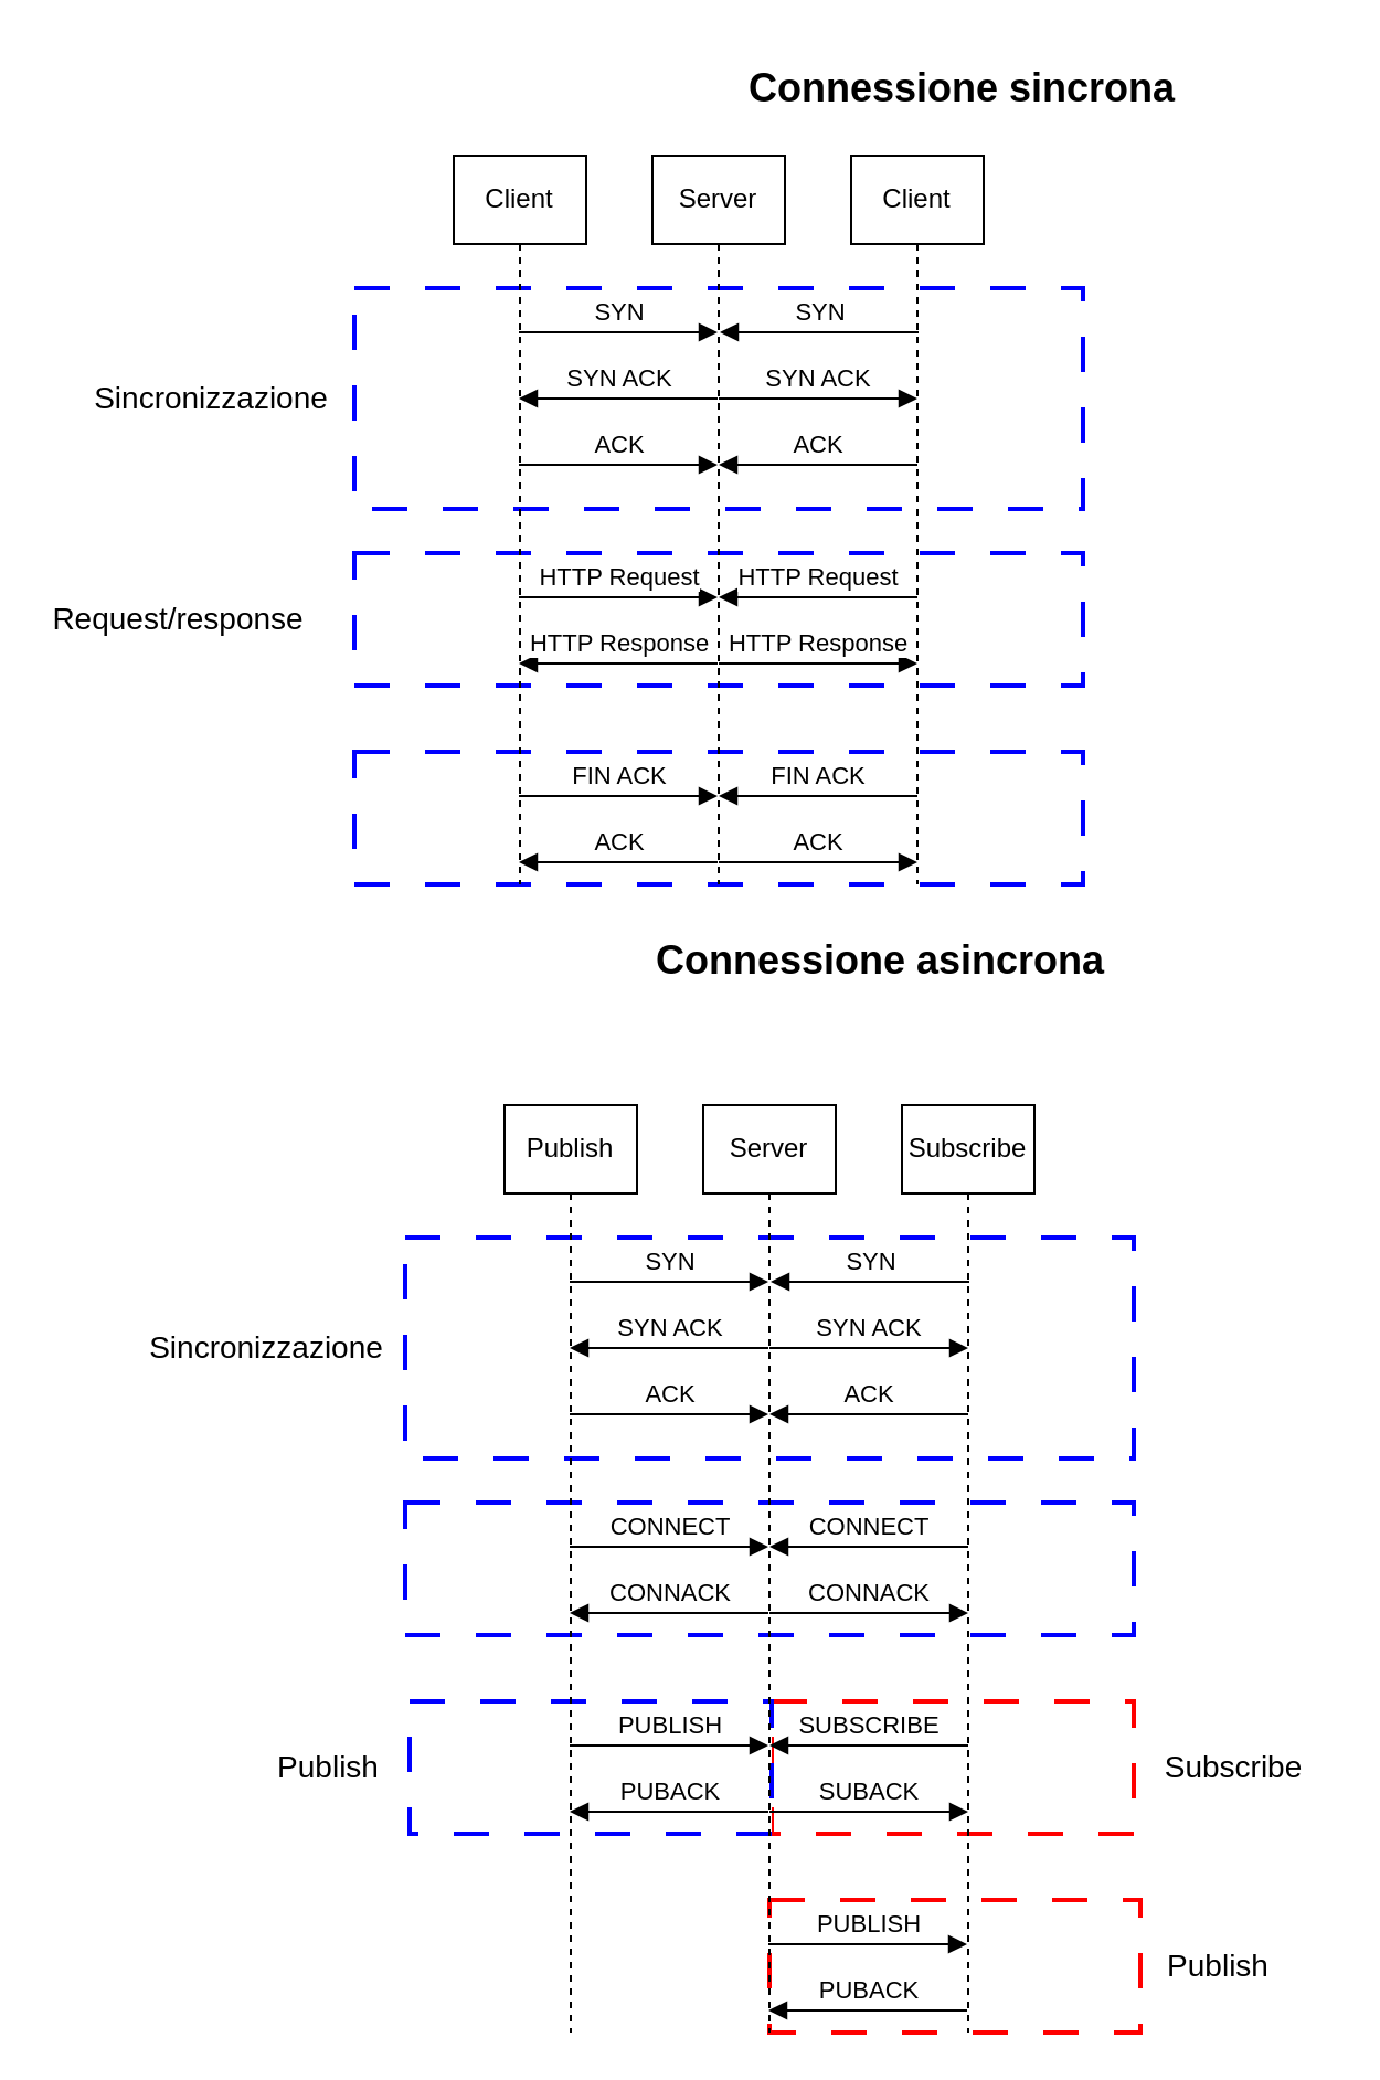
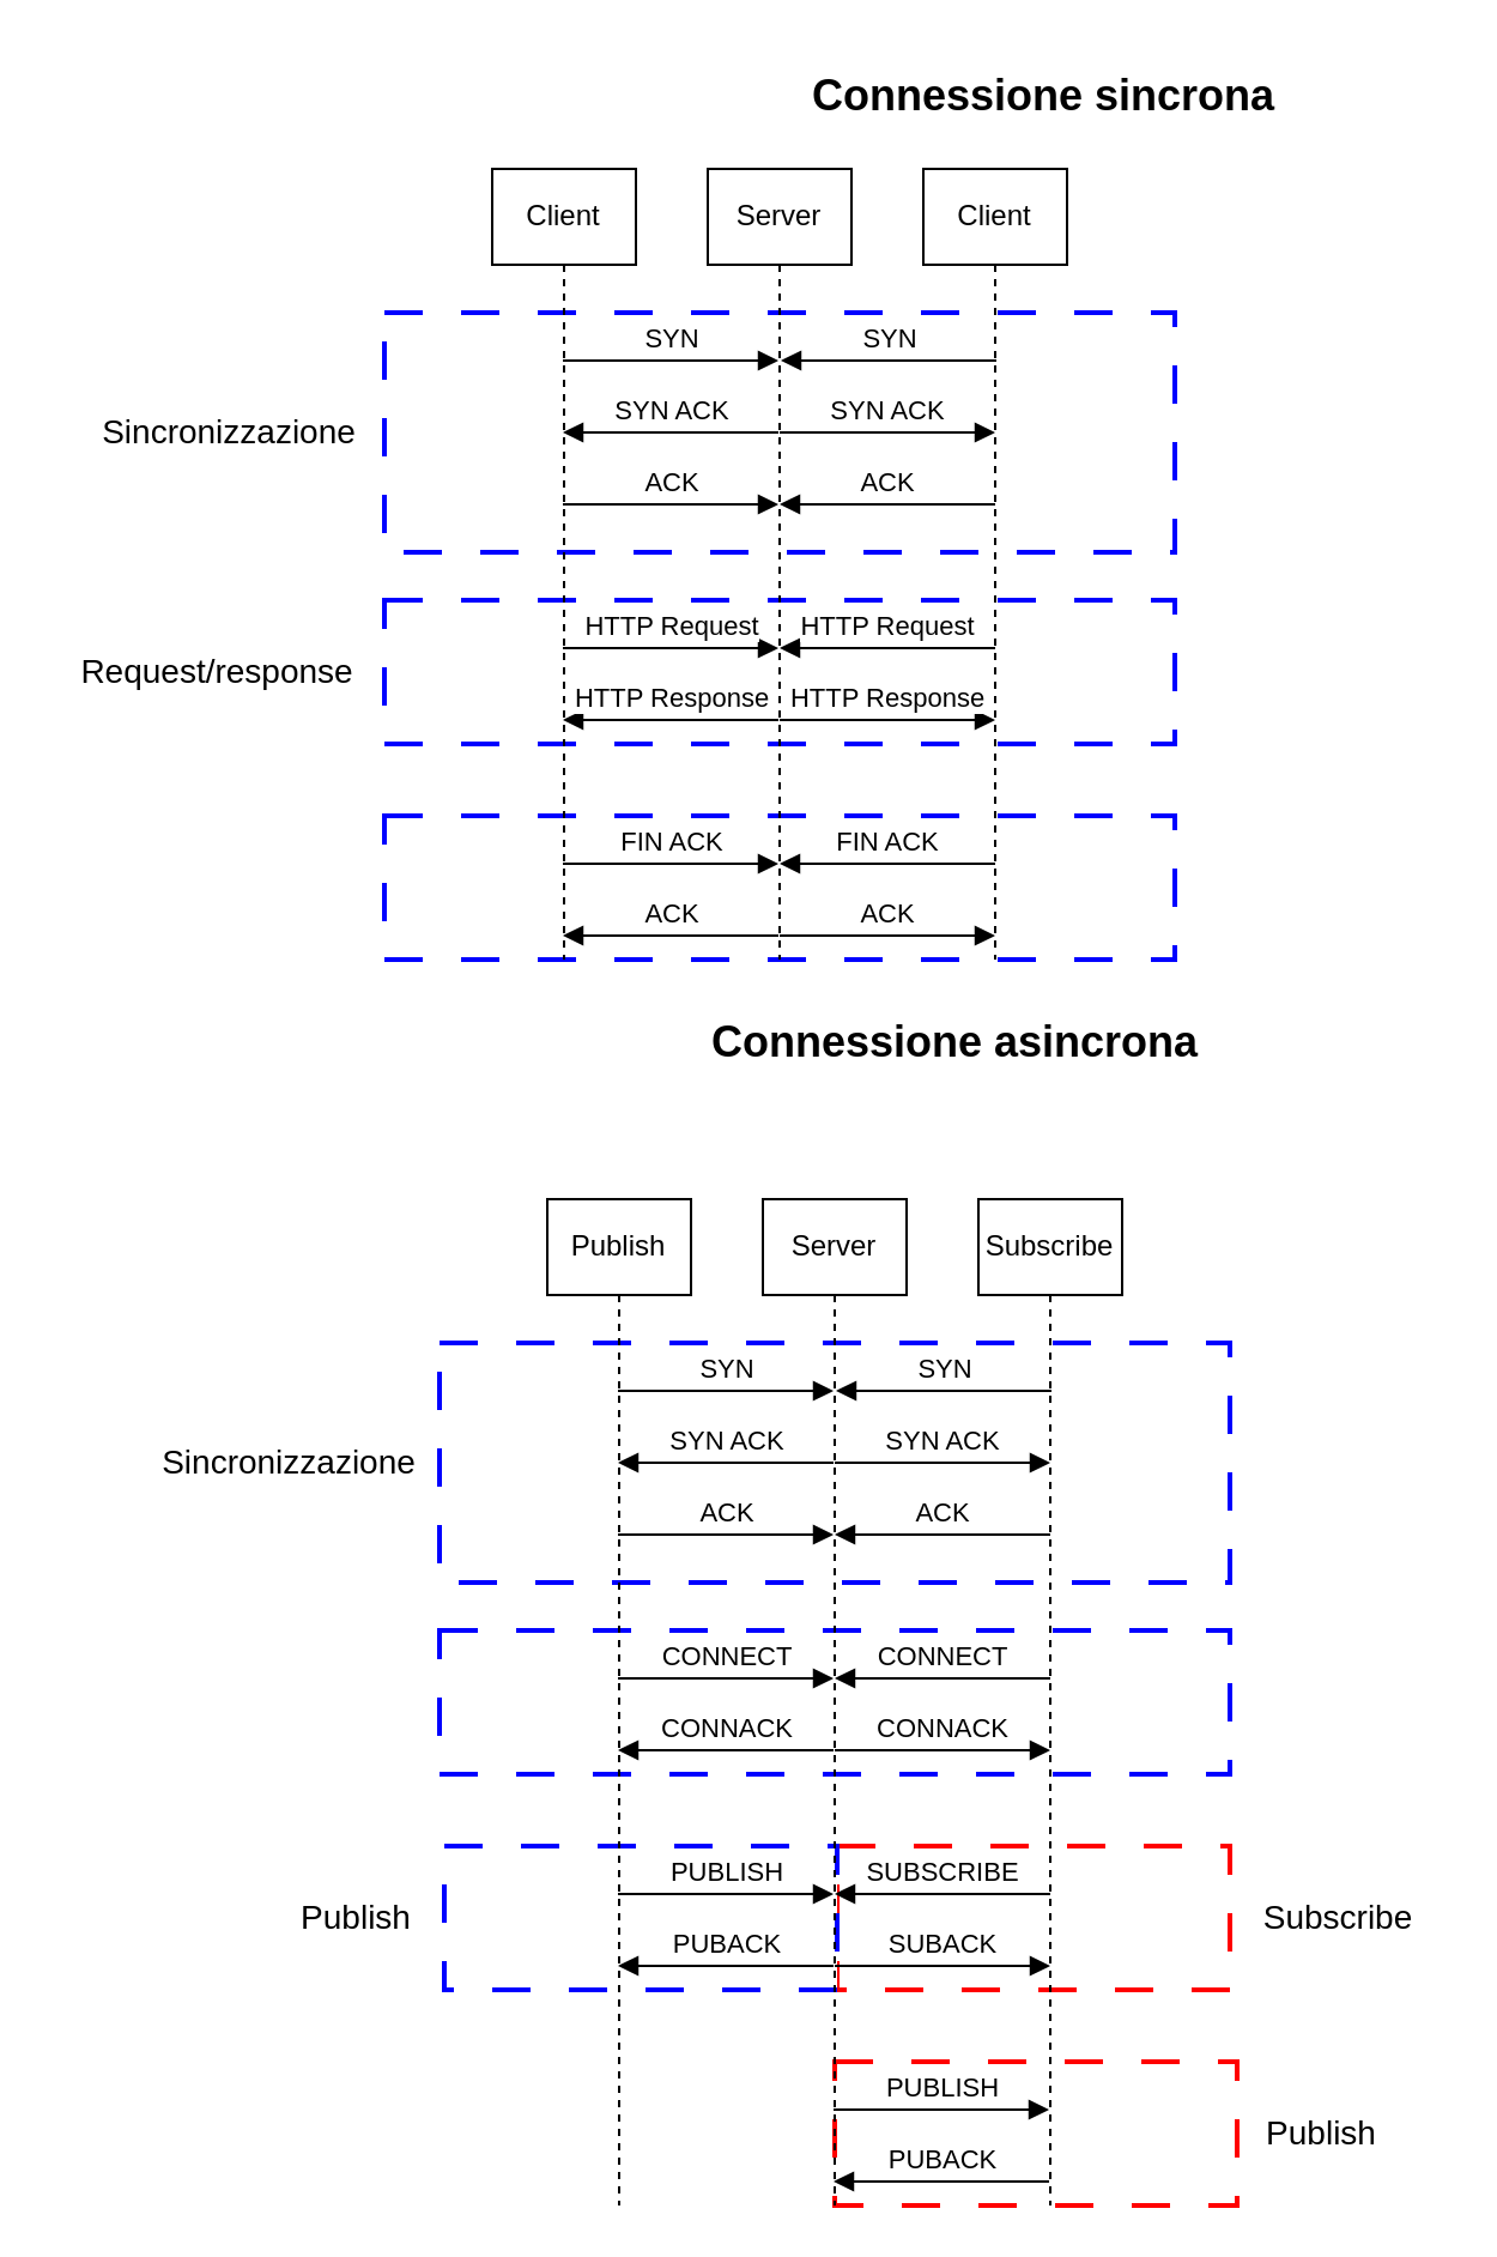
  <mxCell id="0" />
  <mxCell id="1" parent="0" />
  <mxCell id="2" value="" style="rounded=0;whiteSpace=wrap;html=1;dashed=1;fillStyle=auto;strokeWidth=2;dashPattern=8 8;strokeColor=#FF0000;" vertex="1" parent="1"><mxGeometry x="349" y="770" width="164" height="60" as="geometry" /></mxCell>
  <mxCell id="3" value="" style="rounded=0;whiteSpace=wrap;html=1;dashed=1;fillStyle=auto;strokeWidth=2;dashPattern=8 8;strokeColor=#FF0000;" vertex="1" parent="1"><mxGeometry x="348" y="860" width="168" height="60" as="geometry" /></mxCell>
  <mxCell id="4" value="" style="rounded=0;whiteSpace=wrap;html=1;dashed=1;fillStyle=auto;strokeWidth=2;dashPattern=8 8;strokeColor=#0000ff;" vertex="1" parent="1"><mxGeometry x="185" y="770" width="164" height="60" as="geometry" /></mxCell>
  <mxCell id="5" value="" style="rounded=0;whiteSpace=wrap;html=1;dashed=1;fillStyle=auto;strokeWidth=2;dashPattern=8 8;strokeColor=#0000FF;" vertex="1" parent="1"><mxGeometry x="160" y="340" width="330" height="60" as="geometry" /></mxCell>
  <mxCell id="6" value="" style="rounded=0;whiteSpace=wrap;html=1;dashed=1;fillStyle=auto;strokeWidth=2;dashPattern=8 8;strokeColor=#0000ff;" vertex="1" parent="1"><mxGeometry x="160" y="130" width="330" height="100" as="geometry" /></mxCell>
  <mxCell id="7" value="" style="rounded=0;whiteSpace=wrap;html=1;dashed=1;fillStyle=auto;strokeWidth=2;dashPattern=8 8;strokeColor=#0000ff;" vertex="1" parent="1"><mxGeometry x="160" y="250" width="330" height="60" as="geometry" /></mxCell>
  <mxCell id="8" value="Client" style="shape=umlLifeline;perimeter=lifelinePerimeter;whiteSpace=wrap;html=1;container=1;dropTarget=0;collapsible=0;recursiveResize=0;outlineConnect=0;portConstraint=eastwest;newEdgeStyle={&quot;curved&quot;:0,&quot;rounded&quot;:0};size=40;" vertex="1" parent="1"><mxGeometry x="205" y="70" width="60" height="330" as="geometry" /></mxCell>
  <mxCell id="9" value="SYN" style="html=1;verticalAlign=bottom;endArrow=block;curved=0;rounded=0;" edge="1" parent="1" source="8" target="10"><mxGeometry width="80" relative="1" as="geometry"><mxPoint x="245.5" y="160" as="sourcePoint" /><mxPoint x="385" y="160" as="targetPoint" /><Array as="points"><mxPoint x="295" y="150" /></Array></mxGeometry></mxCell>
  <mxCell id="10" value="Server" style="shape=umlLifeline;perimeter=lifelinePerimeter;whiteSpace=wrap;html=1;container=1;dropTarget=0;collapsible=0;recursiveResize=0;outlineConnect=0;portConstraint=eastwest;newEdgeStyle={&quot;curved&quot;:0,&quot;rounded&quot;:0};size=40;" vertex="1" parent="1"><mxGeometry x="295" y="70" width="60" height="330" as="geometry" /></mxCell>
  <mxCell id="11" value="Client" style="shape=umlLifeline;perimeter=lifelinePerimeter;whiteSpace=wrap;html=1;container=1;dropTarget=0;collapsible=0;recursiveResize=0;outlineConnect=0;portConstraint=eastwest;newEdgeStyle={&quot;curved&quot;:0,&quot;rounded&quot;:0};size=40;" vertex="1" parent="1"><mxGeometry x="385" y="70" width="60" height="330" as="geometry" /></mxCell>
  <mxCell id="12" value="ACK" style="html=1;verticalAlign=bottom;endArrow=block;curved=0;rounded=0;" edge="1" parent="1"><mxGeometry width="80" relative="1" as="geometry"><mxPoint x="234.5" y="210" as="sourcePoint" /><mxPoint x="324.5" y="210" as="targetPoint" /><Array as="points"><mxPoint x="305" y="210" /></Array></mxGeometry></mxCell>
  <mxCell id="13" value="SYN ACK" style="html=1;verticalAlign=bottom;endArrow=block;curved=0;rounded=0;" edge="1" parent="1"><mxGeometry width="80" relative="1" as="geometry"><mxPoint x="324.5" y="180" as="sourcePoint" /><mxPoint x="234.5" y="180" as="targetPoint" /><Array as="points"><mxPoint x="315" y="180" /></Array></mxGeometry></mxCell>
  <mxCell id="14" value="SYN" style="html=1;verticalAlign=bottom;endArrow=block;curved=0;rounded=0;" edge="1" parent="1"><mxGeometry width="80" relative="1" as="geometry"><mxPoint x="415.5" y="150" as="sourcePoint" /><mxPoint x="325.5" y="150" as="targetPoint" /><Array as="points"><mxPoint x="385.5" y="150" /></Array></mxGeometry></mxCell>
  <mxCell id="15" value="ACK" style="html=1;verticalAlign=bottom;endArrow=block;curved=0;rounded=0;" edge="1" parent="1"><mxGeometry width="80" relative="1" as="geometry"><mxPoint x="415" y="210" as="sourcePoint" /><mxPoint x="325" y="210" as="targetPoint" /><Array as="points"><mxPoint x="395.5" y="210" /></Array></mxGeometry></mxCell>
  <mxCell id="16" value="SYN ACK" style="html=1;verticalAlign=bottom;endArrow=block;curved=0;rounded=0;" edge="1" parent="1"><mxGeometry width="80" relative="1" as="geometry"><mxPoint x="325" y="180" as="sourcePoint" /><mxPoint x="415" y="180" as="targetPoint" /><Array as="points"><mxPoint x="405.5" y="180" /></Array></mxGeometry></mxCell>
  <mxCell id="17" value="HTTP Request" style="html=1;verticalAlign=bottom;endArrow=block;curved=0;rounded=0;" edge="1" parent="1"><mxGeometry width="80" relative="1" as="geometry"><mxPoint x="234.5" y="270" as="sourcePoint" /><mxPoint x="324.5" y="270" as="targetPoint" /><mxPoint as="offset" /></mxGeometry></mxCell>
  <mxCell id="18" value="HTTP Response" style="html=1;verticalAlign=bottom;endArrow=block;curved=0;rounded=0;" edge="1" parent="1"><mxGeometry width="80" relative="1" as="geometry"><mxPoint x="324.5" y="300" as="sourcePoint" /><mxPoint x="234.5" y="300" as="targetPoint" /></mxGeometry></mxCell>
  <mxCell id="19" value="FIN ACK" style="html=1;verticalAlign=bottom;endArrow=block;curved=0;rounded=0;" edge="1" parent="1"><mxGeometry width="80" relative="1" as="geometry"><mxPoint x="234.5" y="360" as="sourcePoint" /><mxPoint x="324.5" y="360" as="targetPoint" /></mxGeometry></mxCell>
  <mxCell id="20" value="ACK" style="html=1;verticalAlign=bottom;endArrow=block;curved=0;rounded=0;" edge="1" parent="1"><mxGeometry width="80" relative="1" as="geometry"><mxPoint x="324.5" y="390" as="sourcePoint" /><mxPoint x="234.5" y="390" as="targetPoint" /></mxGeometry></mxCell>
  <mxCell id="21" value="HTTP Request" style="html=1;verticalAlign=bottom;endArrow=block;curved=0;rounded=0;" edge="1" parent="1"><mxGeometry width="80" relative="1" as="geometry"><mxPoint x="415" y="270" as="sourcePoint" /><mxPoint x="325" y="270" as="targetPoint" /><mxPoint as="offset" /></mxGeometry></mxCell>
  <mxCell id="22" value="HTTP Response" style="html=1;verticalAlign=bottom;endArrow=block;curved=0;rounded=0;" edge="1" parent="1"><mxGeometry width="80" relative="1" as="geometry"><mxPoint x="325" y="300" as="sourcePoint" /><mxPoint x="415" y="300" as="targetPoint" /></mxGeometry></mxCell>
  <mxCell id="23" value="FIN ACK" style="html=1;verticalAlign=bottom;endArrow=block;curved=0;rounded=0;" edge="1" parent="1"><mxGeometry width="80" relative="1" as="geometry"><mxPoint x="415" y="360" as="sourcePoint" /><mxPoint x="325" y="360" as="targetPoint" /></mxGeometry></mxCell>
  <mxCell id="24" value="ACK" style="html=1;verticalAlign=bottom;endArrow=block;curved=0;rounded=0;" edge="1" parent="1"><mxGeometry width="80" relative="1" as="geometry"><mxPoint x="325" y="390" as="sourcePoint" /><mxPoint x="415" y="390" as="targetPoint" /></mxGeometry></mxCell>
  <mxCell id="25" value="Sincronizzazione" style="text;html=1;align=center;verticalAlign=middle;resizable=0;points=[];autosize=1;strokeColor=none;fillColor=none;fontSize=14;" vertex="1" parent="1"><mxGeometry x="30" y="165" width="130" height="30" as="geometry" /></mxCell>
- <mxCell id="26" value="Request/response" style="text;html=1;align=center;verticalAlign=middle;resizable=0;points=[];autosize=1;strokeColor=none;fillColor=none;fontSize=14;" vertex="1" parent="1"><mxGeometry x="10" y="265" width="140" height="30" as="geometry" /></mxCell>
+ <mxCell id="26" value="Request/response" style="text;html=1;align=center;verticalAlign=middle;resizable=0;points=[];autosize=1;strokeColor=none;fillColor=none;fontSize=14;" vertex="1" parent="1"><mxGeometry x="20" y="265" width="140" height="30" as="geometry" /></mxCell>
  <mxCell id="27" value="" style="rounded=0;whiteSpace=wrap;html=1;dashed=1;fillStyle=auto;strokeWidth=2;dashPattern=8 8;strokeColor=#0000ff;" vertex="1" parent="1"><mxGeometry x="183" y="560" width="330" height="100" as="geometry" /></mxCell>
  <mxCell id="28" value="" style="rounded=0;whiteSpace=wrap;html=1;dashed=1;fillStyle=auto;strokeWidth=2;dashPattern=8 8;strokeColor=#0000ff;" vertex="1" parent="1"><mxGeometry x="183" y="680" width="330" height="60" as="geometry" /></mxCell>
  <mxCell id="29" value="Publish" style="shape=umlLifeline;perimeter=lifelinePerimeter;whiteSpace=wrap;html=1;container=1;dropTarget=0;collapsible=0;recursiveResize=0;outlineConnect=0;portConstraint=eastwest;newEdgeStyle={&quot;curved&quot;:0,&quot;rounded&quot;:0};size=40;" vertex="1" parent="1"><mxGeometry x="228" y="500" width="60" height="420" as="geometry" /></mxCell>
  <mxCell id="30" value="SYN" style="html=1;verticalAlign=bottom;endArrow=block;curved=0;rounded=0;" edge="1" parent="1" source="29" target="31"><mxGeometry width="80" relative="1" as="geometry"><mxPoint x="268.5" y="590" as="sourcePoint" /><mxPoint x="408" y="590" as="targetPoint" /><Array as="points"><mxPoint x="318" y="580" /></Array></mxGeometry></mxCell>
  <mxCell id="31" value="Server" style="shape=umlLifeline;perimeter=lifelinePerimeter;whiteSpace=wrap;html=1;container=1;dropTarget=0;collapsible=0;recursiveResize=0;outlineConnect=0;portConstraint=eastwest;newEdgeStyle={&quot;curved&quot;:0,&quot;rounded&quot;:0};size=40;" vertex="1" parent="1"><mxGeometry x="318" y="500" width="60" height="420" as="geometry" /></mxCell>
  <mxCell id="32" value="Subscribe" style="shape=umlLifeline;perimeter=lifelinePerimeter;whiteSpace=wrap;html=1;container=1;dropTarget=0;collapsible=0;recursiveResize=0;outlineConnect=0;portConstraint=eastwest;newEdgeStyle={&quot;curved&quot;:0,&quot;rounded&quot;:0};size=40;" vertex="1" parent="1"><mxGeometry x="408" y="500" width="60" height="420" as="geometry" /></mxCell>
  <mxCell id="33" value="ACK" style="html=1;verticalAlign=bottom;endArrow=block;curved=0;rounded=0;" edge="1" parent="1"><mxGeometry width="80" relative="1" as="geometry"><mxPoint x="257.5" y="640" as="sourcePoint" /><mxPoint x="347.5" y="640" as="targetPoint" /><Array as="points"><mxPoint x="328" y="640" /></Array></mxGeometry></mxCell>
  <mxCell id="34" value="SYN ACK" style="html=1;verticalAlign=bottom;endArrow=block;curved=0;rounded=0;" edge="1" parent="1"><mxGeometry width="80" relative="1" as="geometry"><mxPoint x="347.5" y="610" as="sourcePoint" /><mxPoint x="257.5" y="610" as="targetPoint" /><Array as="points"><mxPoint x="338" y="610" /></Array></mxGeometry></mxCell>
  <mxCell id="35" value="SYN" style="html=1;verticalAlign=bottom;endArrow=block;curved=0;rounded=0;" edge="1" parent="1"><mxGeometry width="80" relative="1" as="geometry"><mxPoint x="438.5" y="580" as="sourcePoint" /><mxPoint x="348.5" y="580" as="targetPoint" /><Array as="points"><mxPoint x="408.5" y="580" /></Array></mxGeometry></mxCell>
  <mxCell id="36" value="ACK" style="html=1;verticalAlign=bottom;endArrow=block;curved=0;rounded=0;" edge="1" parent="1"><mxGeometry width="80" relative="1" as="geometry"><mxPoint x="438" y="640" as="sourcePoint" /><mxPoint x="348" y="640" as="targetPoint" /><Array as="points"><mxPoint x="418.5" y="640" /></Array></mxGeometry></mxCell>
  <mxCell id="37" value="SYN ACK" style="html=1;verticalAlign=bottom;endArrow=block;curved=0;rounded=0;" edge="1" parent="1"><mxGeometry width="80" relative="1" as="geometry"><mxPoint x="348" y="610" as="sourcePoint" /><mxPoint x="438" y="610" as="targetPoint" /><Array as="points"><mxPoint x="428.5" y="610" /></Array></mxGeometry></mxCell>
  <mxCell id="38" value="CONNECT" style="html=1;verticalAlign=bottom;endArrow=block;curved=0;rounded=0;" edge="1" parent="1"><mxGeometry width="80" relative="1" as="geometry"><mxPoint x="257.5" y="700" as="sourcePoint" /><mxPoint x="347.5" y="700" as="targetPoint" /><mxPoint as="offset" /></mxGeometry></mxCell>
  <mxCell id="39" value="CONNACK" style="html=1;verticalAlign=bottom;endArrow=block;curved=0;rounded=0;" edge="1" parent="1"><mxGeometry width="80" relative="1" as="geometry"><mxPoint x="347.5" y="730" as="sourcePoint" /><mxPoint x="257.5" y="730" as="targetPoint" /></mxGeometry></mxCell>
  <mxCell id="40" value="PUBLISH" style="html=1;verticalAlign=bottom;endArrow=block;curved=0;rounded=0;" edge="1" parent="1"><mxGeometry width="80" relative="1" as="geometry"><mxPoint x="257.5" y="790" as="sourcePoint" /><mxPoint x="347.5" y="790" as="targetPoint" /></mxGeometry></mxCell>
  <mxCell id="41" value="PUBACK" style="html=1;verticalAlign=bottom;endArrow=block;curved=0;rounded=0;" edge="1" parent="1"><mxGeometry width="80" relative="1" as="geometry"><mxPoint x="347.5" y="820" as="sourcePoint" /><mxPoint x="257.5" y="820" as="targetPoint" /></mxGeometry></mxCell>
  <mxCell id="42" value="CONNECT" style="html=1;verticalAlign=bottom;endArrow=block;curved=0;rounded=0;" edge="1" parent="1"><mxGeometry width="80" relative="1" as="geometry"><mxPoint x="438" y="700" as="sourcePoint" /><mxPoint x="348" y="700" as="targetPoint" /><mxPoint as="offset" /></mxGeometry></mxCell>
  <mxCell id="43" value="CONNACK" style="html=1;verticalAlign=bottom;endArrow=block;curved=0;rounded=0;" edge="1" parent="1"><mxGeometry width="80" relative="1" as="geometry"><mxPoint x="348" y="730" as="sourcePoint" /><mxPoint x="438" y="730" as="targetPoint" /></mxGeometry></mxCell>
  <mxCell id="44" value="SUBSCRIBE" style="html=1;verticalAlign=bottom;endArrow=block;curved=0;rounded=0;" edge="1" parent="1"><mxGeometry width="80" relative="1" as="geometry"><mxPoint x="438" y="790" as="sourcePoint" /><mxPoint x="348" y="790" as="targetPoint" /></mxGeometry></mxCell>
  <mxCell id="45" value="SUBACK" style="html=1;verticalAlign=bottom;endArrow=block;curved=0;rounded=0;" edge="1" parent="1"><mxGeometry width="80" relative="1" as="geometry"><mxPoint x="348" y="820" as="sourcePoint" /><mxPoint x="438" y="820" as="targetPoint" /></mxGeometry></mxCell>
  <mxCell id="46" value="Sincronizzazione" style="text;html=1;align=center;verticalAlign=middle;resizable=0;points=[];autosize=1;strokeColor=none;fillColor=none;fontSize=14;" vertex="1" parent="1"><mxGeometry x="55" y="595" width="130" height="30" as="geometry" /></mxCell>
  <mxCell id="47" value="PUBLISH" style="html=1;verticalAlign=bottom;endArrow=block;curved=0;rounded=0;" edge="1" parent="1"><mxGeometry width="80" relative="1" as="geometry"><mxPoint x="347.5" y="880" as="sourcePoint" /><mxPoint x="437.5" y="880" as="targetPoint" /></mxGeometry></mxCell>
  <mxCell id="48" value="PUBACK" style="html=1;verticalAlign=bottom;endArrow=block;curved=0;rounded=0;" edge="1" parent="1"><mxGeometry width="80" relative="1" as="geometry"><mxPoint x="437.5" y="910" as="sourcePoint" /><mxPoint x="347.5" y="910" as="targetPoint" /></mxGeometry></mxCell>
  <mxCell id="49" value="Publish" style="text;html=1;align=center;verticalAlign=middle;resizable=0;points=[];autosize=1;strokeColor=none;fillColor=none;fontSize=14;" vertex="1" parent="1"><mxGeometry x="113" y="785" width="70" height="30" as="geometry" /></mxCell>
  <mxCell id="50" value="Publish" style="text;html=1;align=center;verticalAlign=middle;resizable=0;points=[];autosize=1;strokeColor=none;fillColor=none;fontSize=14;" vertex="1" parent="1"><mxGeometry x="516" y="875" width="70" height="30" as="geometry" /></mxCell>
  <mxCell id="51" value="&lt;b&gt;&lt;font style=&quot;font-size: 18px;&quot;&gt;Connessione sincrona&lt;/font&gt;&lt;/b&gt;" style="text;html=1;align=center;verticalAlign=middle;resizable=0;points=[];autosize=1;strokeColor=none;fillColor=none;" vertex="1" parent="1"><mxGeometry x="325" y="20" width="220" height="40" as="geometry" /></mxCell>
  <mxCell id="52" value="&lt;b&gt;&lt;font style=&quot;font-size: 18px;&quot;&gt;Connessione asincrona&lt;/font&gt;&lt;/b&gt;" style="text;html=1;align=center;verticalAlign=middle;resizable=0;points=[];autosize=1;strokeColor=none;fillColor=none;" vertex="1" parent="1"><mxGeometry x="283" y="415" width="230" height="40" as="geometry" /></mxCell>
  <mxCell id="53" value="Subscribe" style="text;html=1;align=center;verticalAlign=middle;resizable=0;points=[];autosize=1;strokeColor=none;fillColor=none;fontSize=14;" vertex="1" parent="1"><mxGeometry x="513" y="785" width="90" height="30" as="geometry" /></mxCell>
